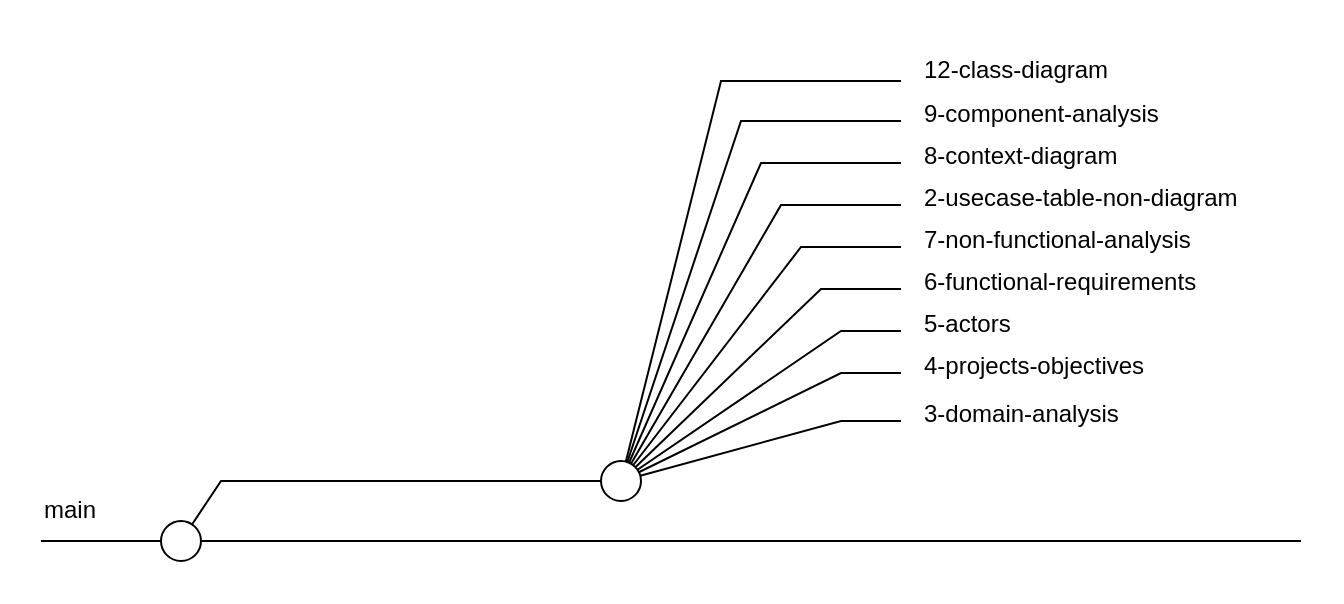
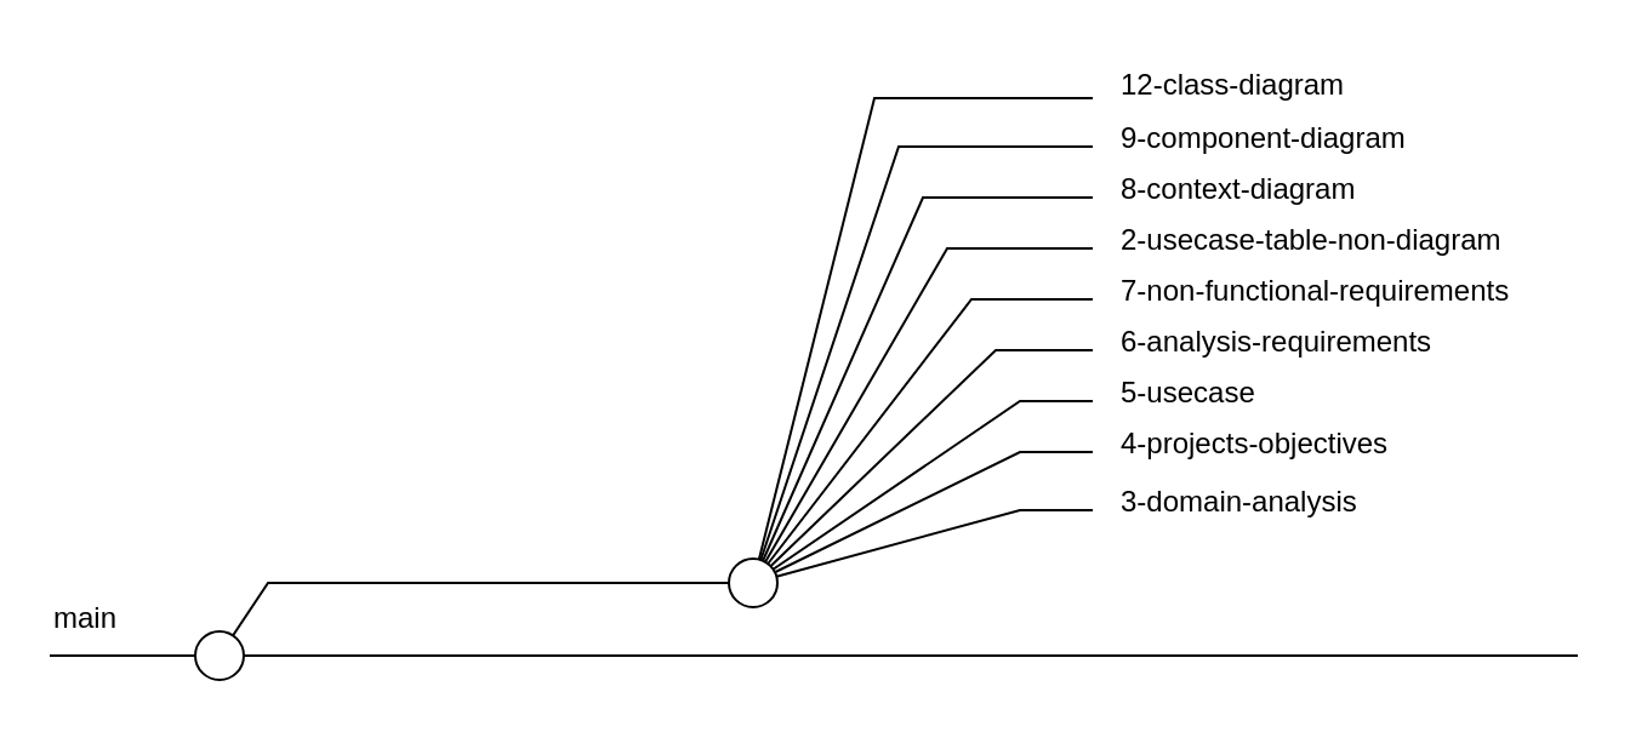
  <mxCell id="0" />
  <mxCell id="1" parent="0" />
  <mxCell id="2" value="" style="endArrow=none;html=1;rounded=0;" edge="1" parent="1" source="26"><mxGeometry width="50" height="50" relative="1" as="geometry"><mxPoint x="20" y="270" as="sourcePoint" /><mxPoint x="650" y="270" as="targetPoint" /></mxGeometry></mxCell>
  <mxCell id="3" value="main" style="text;html=1;align=left;verticalAlign=middle;whiteSpace=wrap;rounded=0;" vertex="1" parent="1"><mxGeometry x="20" y="240" width="40" height="30" as="geometry" /></mxCell>
  <mxCell id="4" value="" style="endArrow=none;html=1;rounded=0;" edge="1" parent="1" source="24"><mxGeometry width="50" height="50" relative="1" as="geometry"><mxPoint x="90" y="270" as="sourcePoint" /><mxPoint x="310" y="240" as="targetPoint" /><Array as="points" /></mxGeometry></mxCell>
  <mxCell id="5" value="" style="endArrow=none;html=1;rounded=0;" edge="1" parent="1"><mxGeometry width="50" height="50" relative="1" as="geometry"><mxPoint x="310" y="240" as="sourcePoint" /><mxPoint x="450" y="210" as="targetPoint" /><Array as="points"><mxPoint x="420" y="210" /></Array></mxGeometry></mxCell>
  <mxCell id="6" value="3-domain-analysis" style="text;html=1;align=left;verticalAlign=middle;whiteSpace=wrap;rounded=0;" vertex="1" parent="1"><mxGeometry x="460" y="192" width="110" height="30" as="geometry" /></mxCell>
  <mxCell id="7" value="" style="endArrow=none;html=1;rounded=0;" edge="1" parent="1"><mxGeometry width="50" height="50" relative="1" as="geometry"><mxPoint x="310" y="240" as="sourcePoint" /><mxPoint x="450" y="186" as="targetPoint" /><Array as="points"><mxPoint x="420" y="186" /></Array></mxGeometry></mxCell>
  <mxCell id="8" value="4-projects-objectives" style="text;html=1;align=left;verticalAlign=middle;whiteSpace=wrap;rounded=0;" vertex="1" parent="1"><mxGeometry x="460" y="168" width="150" height="30" as="geometry" /></mxCell>
  <mxCell id="9" value="" style="endArrow=none;html=1;rounded=0;" edge="1" parent="1"><mxGeometry width="50" height="50" relative="1" as="geometry"><mxPoint x="310" y="240" as="sourcePoint" /><mxPoint x="450" y="165" as="targetPoint" /><Array as="points"><mxPoint x="420" y="165" /></Array></mxGeometry></mxCell>
- <mxCell id="10" value="5-actors" style="text;html=1;align=left;verticalAlign=middle;whiteSpace=wrap;rounded=0;" vertex="1" parent="1"><mxGeometry x="460" y="147" width="110" height="30" as="geometry" /></mxCell>
+ <mxCell id="10" value="5-usecase" style="text;html=1;align=left;verticalAlign=middle;whiteSpace=wrap;rounded=0;" vertex="1" parent="1"><mxGeometry x="460" y="147" width="110" height="30" as="geometry" /></mxCell>
  <mxCell id="11" value="" style="endArrow=none;html=1;rounded=0;" edge="1" parent="1"><mxGeometry width="50" height="50" relative="1" as="geometry"><mxPoint x="310" y="240" as="sourcePoint" /><mxPoint x="450" y="144" as="targetPoint" /><Array as="points"><mxPoint x="410" y="144" /></Array></mxGeometry></mxCell>
- <mxCell id="12" value="6-functional-requirements" style="text;html=1;align=left;verticalAlign=middle;whiteSpace=wrap;rounded=0;" vertex="1" parent="1"><mxGeometry x="460" y="126" width="170" height="30" as="geometry" /></mxCell>
+ <mxCell id="12" value="6-analysis-requirements" style="text;html=1;align=left;verticalAlign=middle;whiteSpace=wrap;rounded=0;" vertex="1" parent="1"><mxGeometry x="460" y="126" width="170" height="30" as="geometry" /></mxCell>
  <mxCell id="13" value="" style="endArrow=none;html=1;rounded=0;" edge="1" parent="1"><mxGeometry width="50" height="50" relative="1" as="geometry"><mxPoint x="310" y="240" as="sourcePoint" /><mxPoint x="450" y="123" as="targetPoint" /><Array as="points"><mxPoint x="400" y="123" /></Array></mxGeometry></mxCell>
- <mxCell id="14" value="7-non-functional-analysis" style="text;html=1;align=left;verticalAlign=middle;whiteSpace=wrap;rounded=0;" vertex="1" parent="1"><mxGeometry x="460" y="105" width="170" height="30" as="geometry" /></mxCell>
+ <mxCell id="14" value="7-non-functional-requirements" style="text;html=1;align=left;verticalAlign=middle;whiteSpace=wrap;rounded=0;" vertex="1" parent="1"><mxGeometry x="460" y="105" width="170" height="30" as="geometry" /></mxCell>
  <mxCell id="15" value="" style="endArrow=none;html=1;rounded=0;" edge="1" parent="1"><mxGeometry width="50" height="50" relative="1" as="geometry"><mxPoint x="310" y="240" as="sourcePoint" /><mxPoint x="450" y="102" as="targetPoint" /><Array as="points"><mxPoint x="390" y="102" /></Array></mxGeometry></mxCell>
  <mxCell id="16" value="2-usecase-table-non-diagram" style="text;html=1;align=left;verticalAlign=middle;whiteSpace=wrap;rounded=0;" vertex="1" parent="1"><mxGeometry x="460" y="84" width="170" height="30" as="geometry" /></mxCell>
  <mxCell id="17" value="" style="endArrow=none;html=1;rounded=0;" edge="1" parent="1"><mxGeometry width="50" height="50" relative="1" as="geometry"><mxPoint x="310" y="240" as="sourcePoint" /><mxPoint x="450" y="81" as="targetPoint" /><Array as="points"><mxPoint x="380" y="81" /></Array></mxGeometry></mxCell>
  <mxCell id="18" value="8-context-diagram" style="text;html=1;align=left;verticalAlign=middle;whiteSpace=wrap;rounded=0;" vertex="1" parent="1"><mxGeometry x="460" y="63" width="110" height="30" as="geometry" /></mxCell>
  <mxCell id="19" value="" style="endArrow=none;html=1;rounded=0;" edge="1" parent="1"><mxGeometry width="50" height="50" relative="1" as="geometry"><mxPoint x="310" y="240" as="sourcePoint" /><mxPoint x="450" y="60" as="targetPoint" /><Array as="points"><mxPoint x="370" y="60" /></Array></mxGeometry></mxCell>
- <mxCell id="20" value="9-component-analysis" style="text;html=1;align=left;verticalAlign=middle;whiteSpace=wrap;rounded=0;" vertex="1" parent="1"><mxGeometry x="460" y="42" width="160" height="30" as="geometry" /></mxCell>
+ <mxCell id="20" value="9-component-diagram" style="text;html=1;align=left;verticalAlign=middle;whiteSpace=wrap;rounded=0;" vertex="1" parent="1"><mxGeometry x="460" y="42" width="160" height="30" as="geometry" /></mxCell>
  <mxCell id="21" value="12-class-diagram" style="text;html=1;align=left;verticalAlign=middle;whiteSpace=wrap;rounded=0;" vertex="1" parent="1"><mxGeometry x="460" y="20" width="160" height="30" as="geometry" /></mxCell>
  <mxCell id="22" value="" style="endArrow=none;html=1;rounded=0;" edge="1" parent="1"><mxGeometry width="50" height="50" relative="1" as="geometry"><mxPoint x="310" y="240" as="sourcePoint" /><mxPoint x="450" y="40" as="targetPoint" /><Array as="points"><mxPoint x="360" y="40" /></Array></mxGeometry></mxCell>
  <mxCell id="23" value="" style="endArrow=none;html=1;rounded=0;" edge="1" parent="1" target="24"><mxGeometry width="50" height="50" relative="1" as="geometry"><mxPoint x="90" y="270" as="sourcePoint" /><mxPoint x="310" y="240" as="targetPoint" /><Array as="points"><mxPoint x="110" y="240" /></Array></mxGeometry></mxCell>
  <mxCell id="24" value="" style="ellipse;whiteSpace=wrap;html=1;aspect=fixed;" vertex="1" parent="1"><mxGeometry x="300" y="230" width="20" height="20" as="geometry" /></mxCell>
  <mxCell id="25" value="" style="endArrow=none;html=1;rounded=0;" edge="1" parent="1" target="26"><mxGeometry width="50" height="50" relative="1" as="geometry"><mxPoint x="20" y="270" as="sourcePoint" /><mxPoint x="650" y="270" as="targetPoint" /></mxGeometry></mxCell>
  <mxCell id="26" value="" style="ellipse;whiteSpace=wrap;html=1;aspect=fixed;" vertex="1" parent="1"><mxGeometry x="80" y="260" width="20" height="20" as="geometry" /></mxCell>
